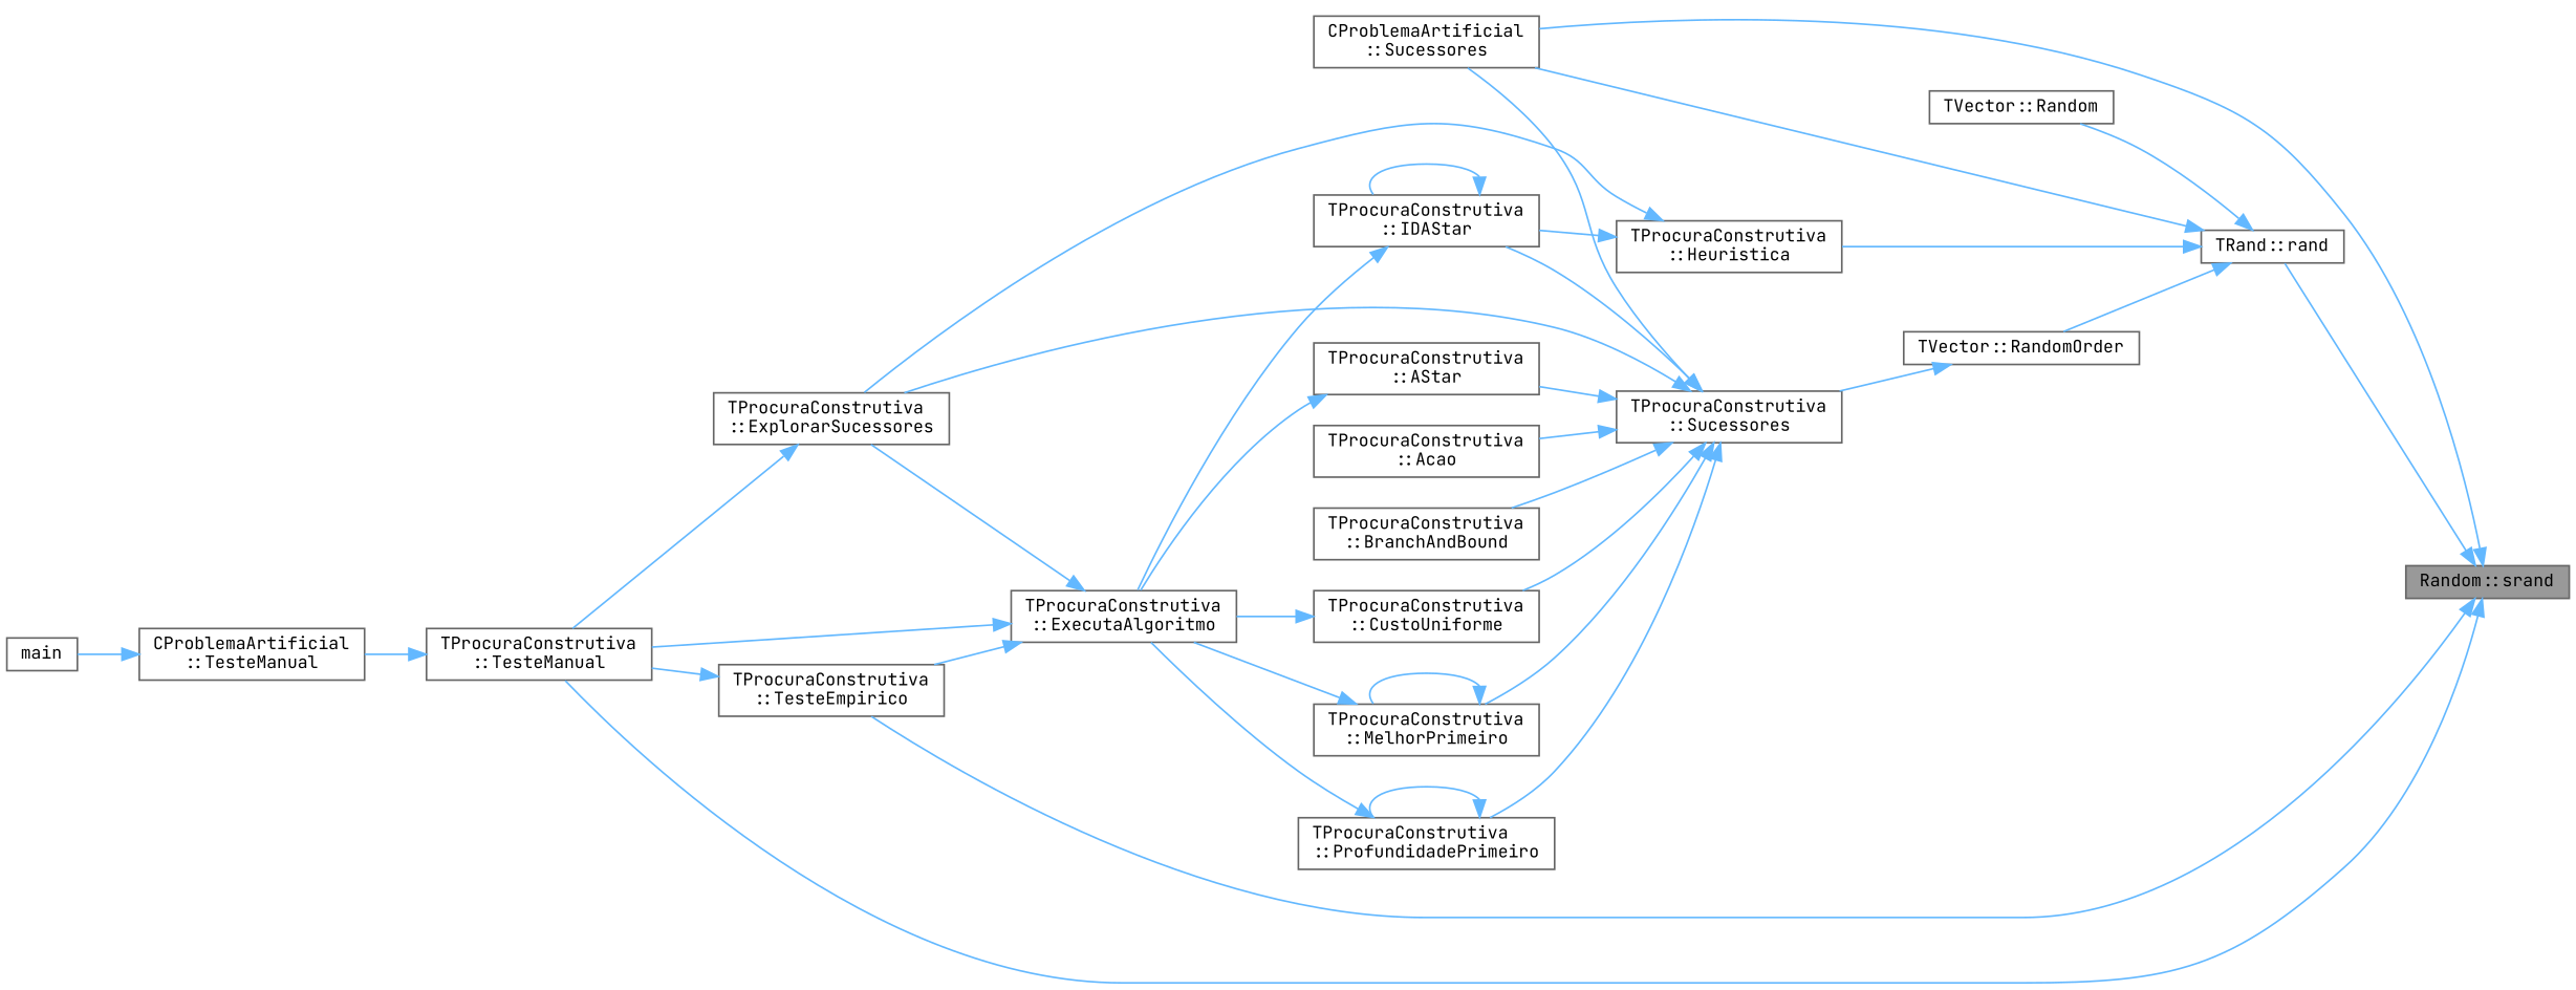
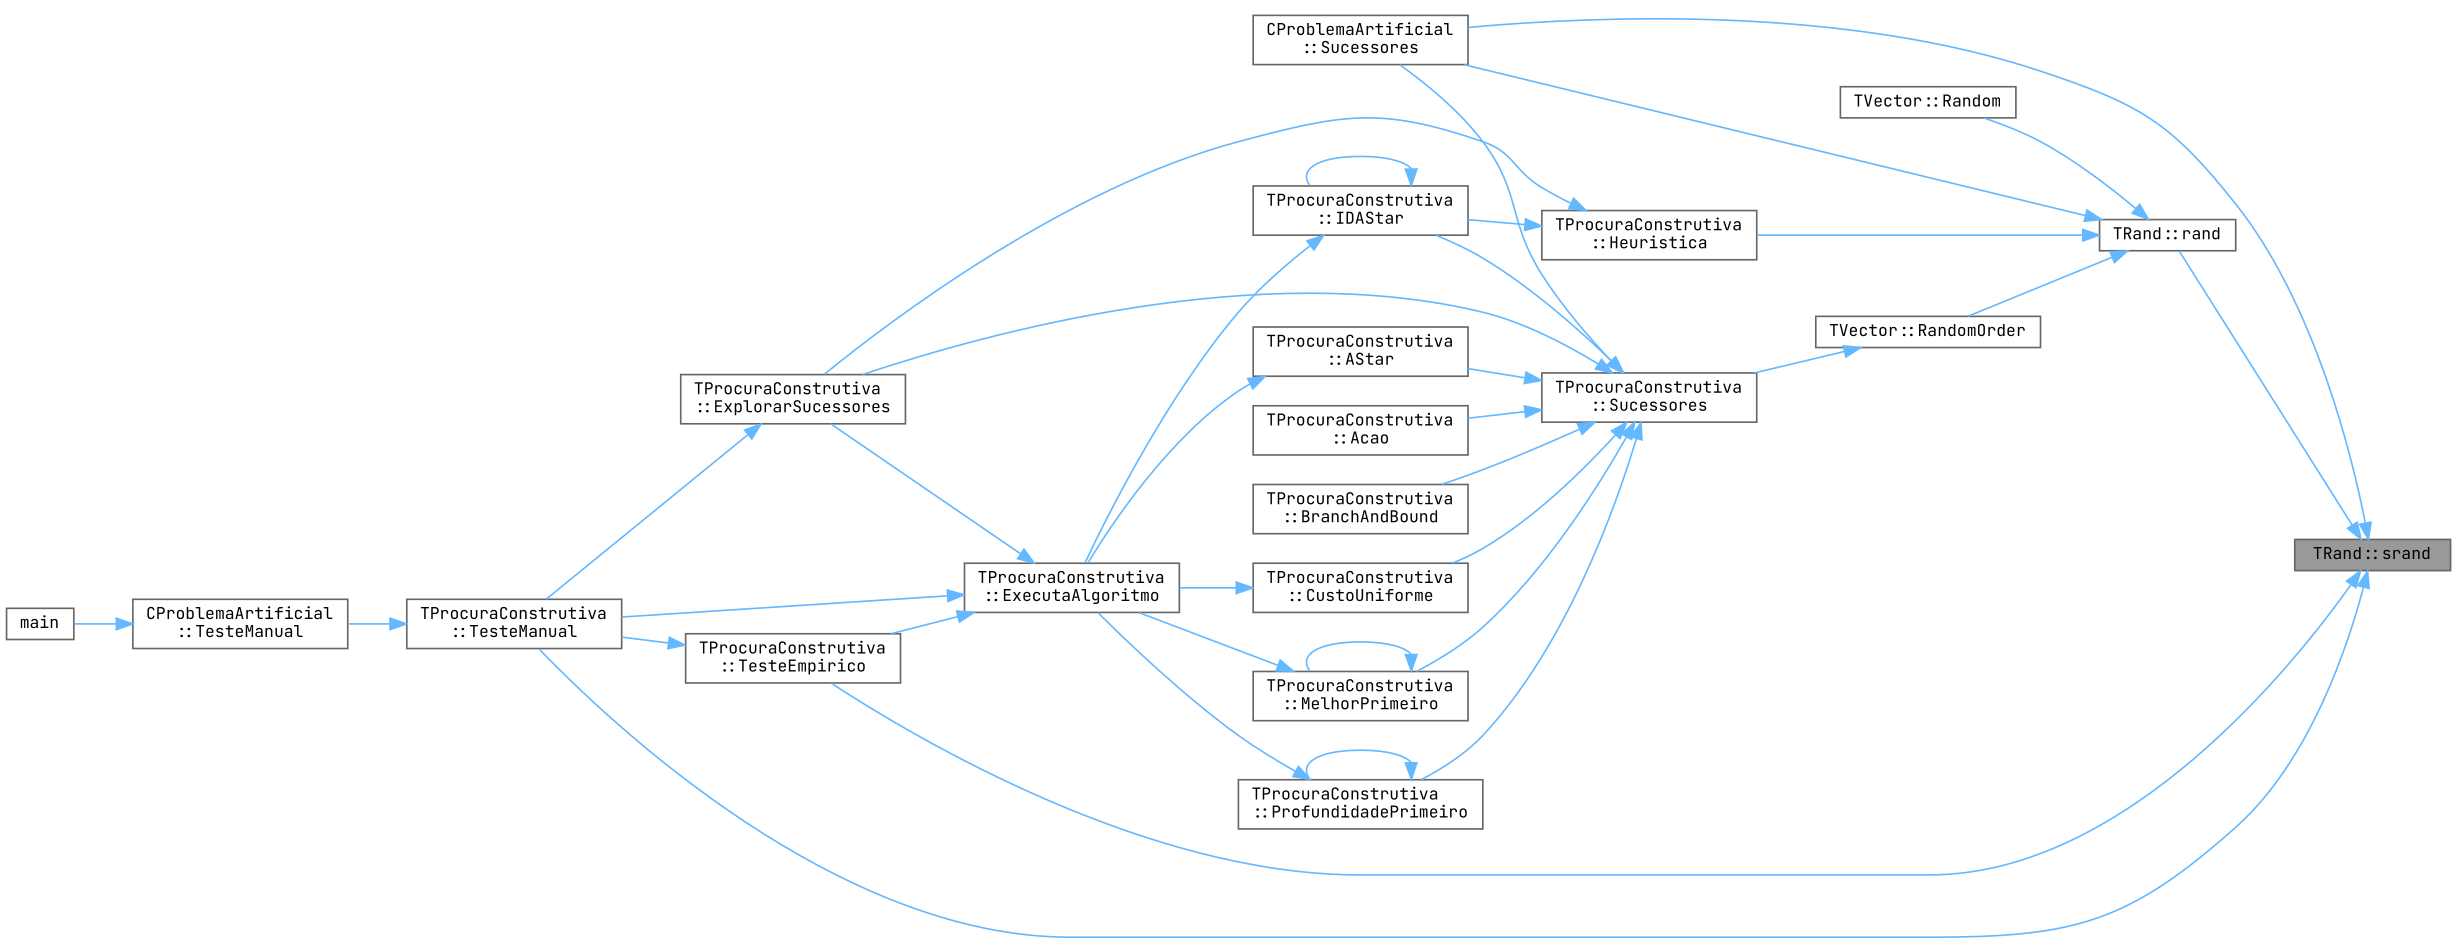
  digraph {
    fontname="JetBrains Mono"
    rankdir=RL
    node [color=grey40 fillcolor=white fontname="JetBrains Mono" fontsize=10 shape=box style=filled]
    edge [color=steelblue1 dir=back fontname="JetBrains Mono" fontsize=10 labelfontname=Helvetica labelfontsize=10 style=solid]
-   n1 [color=gray40 fillcolor=grey60 fontcolor=black height=0.2 label="Random::srand" width=0.4]
+   n1 [color=gray40 fillcolor=grey60 fontcolor=black height=0.2 label="TRand::srand" width=0.4]
    n2 [height=0.2 label="TRand::rand" width=0.4]
    n3 [height=0.2 label="TProcuraConstrutiva\l::TesteManual" width=0.4]
    n4 [height=0.2 label="TProcuraConstrutiva\l::TesteEmpirico" width=0.4]
    n5 [height=0.2 label="CProblemaArtificial\l::Sucessores" width=0.4]
    n6 [height=0.2 label="TProcuraConstrutiva\l::Heuristica" width=0.4]
    n7 [height=0.2 label="TVector::Random" width=0.4]
    n8 [height=0.2 label="TVector::RandomOrder" width=0.4]
    n9 [height=0.2 label="CProblemaArtificial\l::TesteManual" width=0.4]
    n10 [height=0.2 label="TProcuraConstrutiva\l::ExplorarSucessores" width=0.4]
    n11 [height=0.2 label="TProcuraConstrutiva\l::IDAStar" width=0.4]
    n12 [height=0.2 label="TProcuraConstrutiva\l::Sucessores" width=0.4]
    n13 [height=0.2 label="TProcuraConstrutiva\l::ExecutaAlgoritmo" width=0.4]
    n14 [height=0.2 label=main width=0.4]
    n15 [height=0.2 label="TProcuraConstrutiva\l::Acao" width=0.4]
    n16 [height=0.2 label="TProcuraConstrutiva\l::AStar" width=0.4]
    n17 [height=0.2 label="TProcuraConstrutiva\l::BranchAndBound" width=0.4]
    n18 [height=0.2 label="TProcuraConstrutiva\l::CustoUniforme" width=0.4]
    n19 [height=0.2 label="TProcuraConstrutiva\l::MelhorPrimeiro" width=0.4]
    n20 [height=0.2 label="TProcuraConstrutiva\l::ProfundidadePrimeiro" width=0.4]
    n1 -> n2
    n1 -> n3
    n1 -> n4
    n1 -> n5
    n2 -> n5
    n2 -> n6
    n2 -> n7
    n2 -> n8
    n3 -> n9
    n4 -> n3
    n6 -> n10
    n6 -> n11
    n8 -> n12
    n9 -> n14
    n10 -> n3
    n11 -> n11
    n11 -> n13
    n12 -> n5
    n12 -> n10
    n12 -> n11
    n12 -> n15
    n12 -> n16
    n12 -> n17
    n12 -> n18
    n12 -> n19
    n12 -> n20
    n13 -> n3
    n13 -> n4
    n13 -> n10
    n16 -> n13
    n18 -> n13
    n19 -> n13
    n19 -> n19
    n20 -> n13
    n20 -> n20
  }
